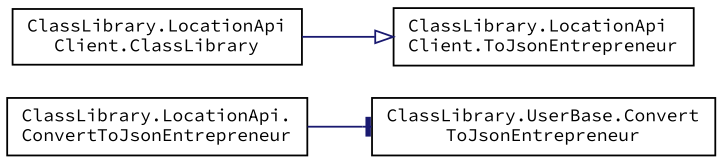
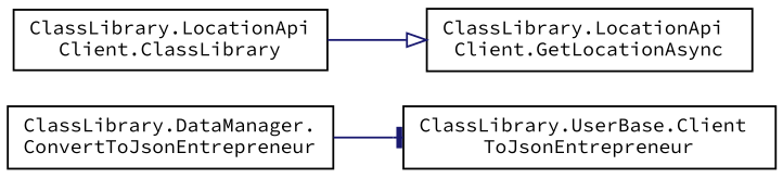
  digraph {
    fontname="Source Code Pro"
    rankdir=LR
    node [color=black fillcolor=white fontname="Source Code Pro" fontsize=10 shape=record style=filled]
    edge [color=midnightblue fontname="Source Code Pro" fontsize=10 labelfontname=Helvetica labelfontsize=10 style=solid]
-   n1 [height=0.2 label="ClassLibrary.LocationApi.\lConvertToJsonEntrepreneur" width=0.4]
-   n2 [height=0.2 label="ClassLibrary.UserBase.Convert\lToJsonEntrepreneur" width=0.4]
+   n1 [height=0.2 label="ClassLibrary.DataManager.\lConvertToJsonEntrepreneur" width=0.4]
+   n2 [height=0.2 label="ClassLibrary.UserBase.Client\lToJsonEntrepreneur" width=0.4]
    n3 [height=0.2 label="ClassLibrary.LocationApi\lClient.ClassLibrary" width=0.4]
-   n4 [height=0.2 label="ClassLibrary.LocationApi\lClient.ToJsonEntrepreneur" width=0.4]
+   n4 [height=0.2 label="ClassLibrary.LocationApi\lClient.GetLocationAsync" width=0.4]
    n1 -> n2 [arrowhead=tee]
    n3 -> n4 [arrowhead=onormal]
  }
